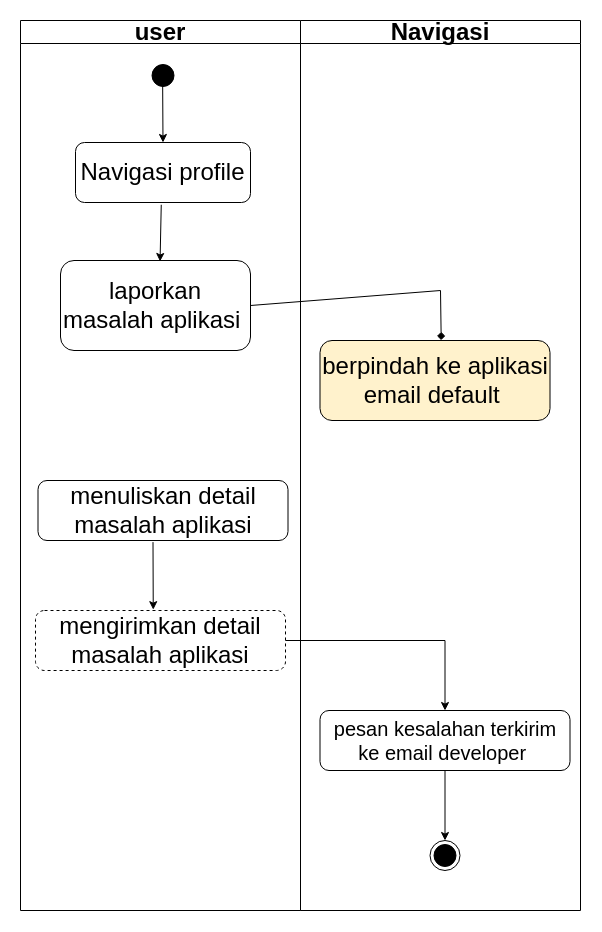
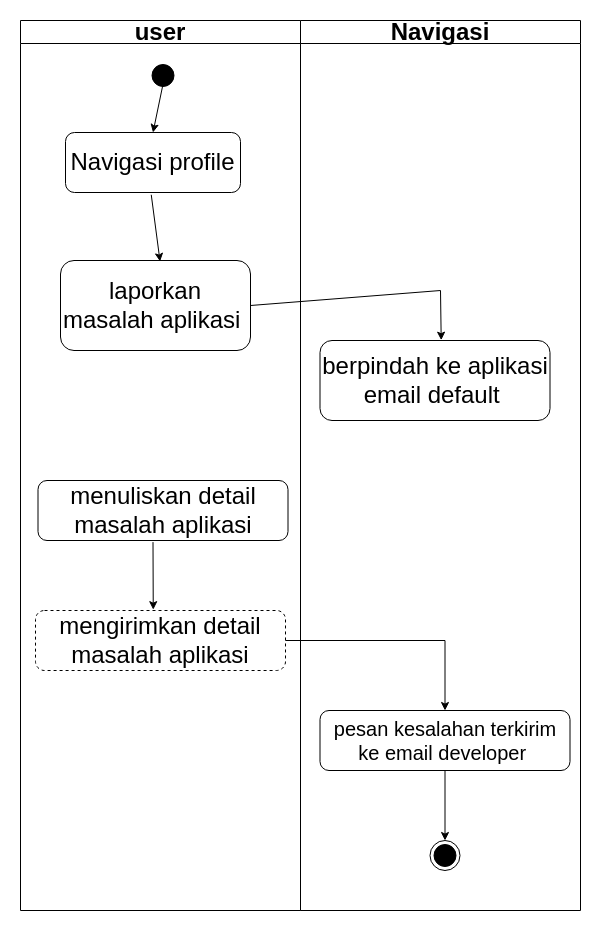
  <mxCell id="0" />
  <mxCell id="1" parent="0" />
  <mxCell id="2" value="user" style="swimlane;whiteSpace=wrap;fontSize=24;startSize=23;" parent="1" vertex="1"><mxGeometry x="20" y="20" width="280" height="890" as="geometry" /></mxCell>
  <mxCell id="3" value="" style="ellipse;shape=startState;fillColor=#000000;strokeColor=#000000;" parent="2" vertex="1"><mxGeometry x="127.5" y="40" width="30" height="30" as="geometry" /></mxCell>
- <mxCell id="4" value="&lt;font style=&quot;font-size: 24px&quot;&gt;Navigasi profile&lt;/font&gt;" style="rounded=1;whiteSpace=wrap;html=1;" parent="2" vertex="1"><mxGeometry x="55" y="122" width="175" height="60" as="geometry" /></mxCell>
+ <mxCell id="4" value="&lt;font style=&quot;font-size: 24px&quot;&gt;Navigasi profile&lt;/font&gt;" style="rounded=1;whiteSpace=wrap;html=1;" parent="2" vertex="1"><mxGeometry x="45" y="112" width="175" height="60" as="geometry" /></mxCell>
  <mxCell id="5" value="" style="endArrow=classic;html=1;rounded=0;exitX=0.489;exitY=0.845;exitDx=0;exitDy=0;entryX=0.5;entryY=0;entryDx=0;entryDy=0;exitPerimeter=0;" parent="2" source="3" target="4" edge="1"><mxGeometry width="50" height="50" relative="1" as="geometry"><mxPoint x="335.5" y="302" as="sourcePoint" /><mxPoint x="385.5" y="252" as="targetPoint" /></mxGeometry></mxCell>
  <mxCell id="6" value="&lt;font style=&quot;font-size: 24px&quot;&gt;laporkan masalah aplikasi&amp;nbsp;&lt;/font&gt;" style="rounded=1;whiteSpace=wrap;html=1;" parent="2" vertex="1"><mxGeometry x="40" y="240" width="190" height="90" as="geometry" /></mxCell>
  <mxCell id="7" value="" style="endArrow=classic;html=1;rounded=0;fontSize=24;exitX=0.49;exitY=1.038;exitDx=0;exitDy=0;exitPerimeter=0;entryX=0.524;entryY=0.011;entryDx=0;entryDy=0;entryPerimeter=0;" parent="2" source="4" target="6" edge="1"><mxGeometry width="50" height="50" relative="1" as="geometry"><mxPoint x="130" y="240" as="sourcePoint" /><mxPoint x="180" y="190" as="targetPoint" /></mxGeometry></mxCell>
  <mxCell id="8" value="&lt;span style=&quot;font-size: 24px&quot;&gt;menuliskan detail masalah aplikasi&lt;/span&gt;" style="rounded=1;whiteSpace=wrap;html=1;fontSize=10;" parent="2" vertex="1"><mxGeometry x="17.5" y="460" width="250" height="60" as="geometry" /></mxCell>
  <mxCell id="9" value="&lt;span style=&quot;font-size: 24px&quot;&gt;mengirimkan detail masalah aplikasi&lt;/span&gt;" style="rounded=1;whiteSpace=wrap;html=1;fontSize=10;dashed=1;" parent="2" vertex="1"><mxGeometry x="15" y="590" width="250" height="60" as="geometry" /></mxCell>
  <mxCell id="10" value="" style="endArrow=classic;html=1;rounded=0;fontSize=20;exitX=0.46;exitY=1.027;exitDx=0;exitDy=0;exitPerimeter=0;entryX=0.471;entryY=-0.014;entryDx=0;entryDy=0;entryPerimeter=0;" parent="2" source="8" target="9" edge="1"><mxGeometry width="50" height="50" relative="1" as="geometry"><mxPoint x="290" y="910" as="sourcePoint" /><mxPoint x="340" y="860" as="targetPoint" /></mxGeometry></mxCell>
  <mxCell id="11" value="Navigasi" style="swimlane;whiteSpace=wrap;startSize=23;fontSize=24;" parent="1" vertex="1"><mxGeometry x="300" y="20" width="280" height="890" as="geometry" /></mxCell>
- <mxCell id="12" value="&lt;span style=&quot;font-size: 24px&quot;&gt;berpindah ke aplikasi email default&amp;nbsp;&lt;/span&gt;" style="rounded=1;whiteSpace=wrap;html=1;fillColor=#fff2cc;" parent="11" vertex="1"><mxGeometry x="19.5" y="320" width="230" height="80" as="geometry" /></mxCell>
+ <mxCell id="12" value="&lt;span style=&quot;font-size: 24px&quot;&gt;berpindah ke aplikasi email default&amp;nbsp;&lt;/span&gt;" style="rounded=1;whiteSpace=wrap;html=1;" parent="11" vertex="1"><mxGeometry x="19.5" y="320" width="230" height="80" as="geometry" /></mxCell>
  <mxCell id="13" value="&lt;font style=&quot;font-size: 20px&quot;&gt;pesan kesalahan terkirim ke email developer&amp;nbsp;&lt;/font&gt;" style="rounded=1;whiteSpace=wrap;html=1;fontSize=10;" parent="11" vertex="1"><mxGeometry x="19.5" y="690" width="250" height="60" as="geometry" /></mxCell>
  <mxCell id="14" value="" style="ellipse;html=1;shape=endState;fillColor=#000000;strokeColor=#000000;fontSize=10;" parent="11" vertex="1"><mxGeometry x="129.5" y="820" width="30" height="30" as="geometry" /></mxCell>
  <mxCell id="15" value="" style="endArrow=classic;html=1;rounded=0;fontSize=20;exitX=0.5;exitY=1;exitDx=0;exitDy=0;entryX=0.5;entryY=0;entryDx=0;entryDy=0;" parent="11" source="13" target="14" edge="1"><mxGeometry width="50" height="50" relative="1" as="geometry"><mxPoint x="210" y="1020" as="sourcePoint" /><mxPoint x="260" y="970" as="targetPoint" /></mxGeometry></mxCell>
- <mxCell id="16" value="" style="endArrow=diamond;html=1;rounded=0;fontSize=24;exitX=1;exitY=0.5;exitDx=0;exitDy=0;entryX=0.527;entryY=-0.004;entryDx=0;entryDy=0;entryPerimeter=0;" parent="1" source="6" target="12" edge="1"><mxGeometry width="50" height="50" relative="1" as="geometry"><mxPoint x="260" y="320" as="sourcePoint" /><mxPoint x="420" y="290" as="targetPoint" /><Array as="points"><mxPoint x="440" y="290" /></Array></mxGeometry></mxCell>
+ <mxCell id="16" value="" style="endArrow=classic;html=1;rounded=0;fontSize=24;exitX=1;exitY=0.5;exitDx=0;exitDy=0;entryX=0.527;entryY=-0.004;entryDx=0;entryDy=0;entryPerimeter=0;" parent="1" source="6" target="12" edge="1"><mxGeometry width="50" height="50" relative="1" as="geometry"><mxPoint x="260" y="320" as="sourcePoint" /><mxPoint x="420" y="290" as="targetPoint" /><Array as="points"><mxPoint x="440" y="290" /></Array></mxGeometry></mxCell>
  <mxCell id="17" value="" style="edgeStyle=segmentEdgeStyle;endArrow=classic;html=1;rounded=0;exitX=1;exitY=0.5;exitDx=0;exitDy=0;" edge="1" parent="1" source="9" target="13"><mxGeometry width="50" height="50" relative="1" as="geometry"><mxPoint x="370" y="690" as="sourcePoint" /><mxPoint x="420" y="640" as="targetPoint" /></mxGeometry></mxCell>
